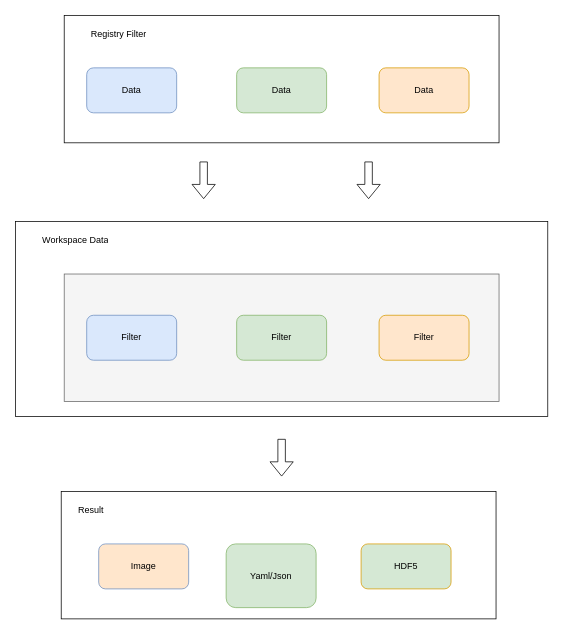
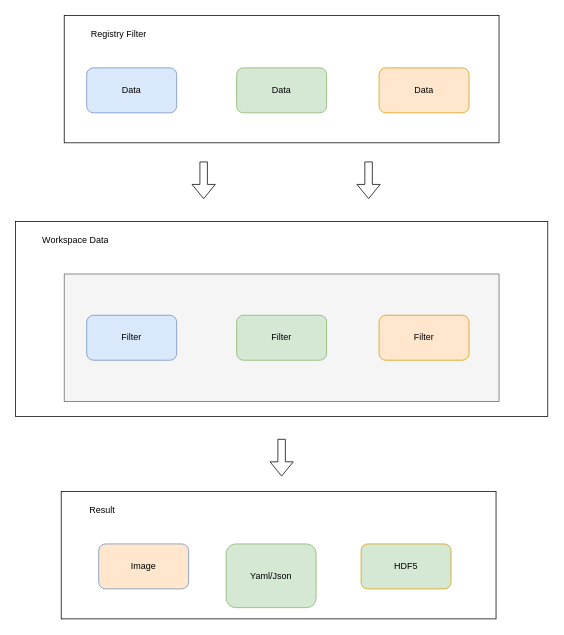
  <mxCell id="0" />
  <mxCell id="1" parent="0" />
  <mxCell id="2" value="" style="group" vertex="1" connectable="0" parent="1"><mxGeometry x="85" y="20" width="580" height="170" as="geometry" /></mxCell>
  <mxCell id="3" value="" style="rounded=0;whiteSpace=wrap;html=1;" vertex="1" parent="2"><mxGeometry width="580" height="170" as="geometry" /></mxCell>
  <mxCell id="4" value="Registry Filter" style="text;strokeColor=none;fillColor=none;align=left;verticalAlign=middle;spacingLeft=4;spacingRight=4;overflow=hidden;points=[[0,0.5],[1,0.5]];portConstraint=eastwest;rotatable=0;whiteSpace=wrap;html=1;" vertex="1" parent="2"><mxGeometry x="30" y="10" width="160" height="30" as="geometry" /></mxCell>
  <mxCell id="5" value="Data" style="rounded=1;whiteSpace=wrap;html=1;fillColor=#dae8fc;strokeColor=#6c8ebf;" vertex="1" parent="2"><mxGeometry x="30" y="70" width="120" height="60" as="geometry" /></mxCell>
  <mxCell id="6" value="Data" style="rounded=1;whiteSpace=wrap;html=1;fillColor=#d5e8d4;strokeColor=#82b366;" vertex="1" parent="2"><mxGeometry x="230" y="70" width="120" height="60" as="geometry" /></mxCell>
  <mxCell id="7" value="Data" style="rounded=1;whiteSpace=wrap;html=1;fillColor=#ffe6cc;strokeColor=#d79b00;" vertex="1" parent="2"><mxGeometry x="420" y="70" width="120" height="60" as="geometry" /></mxCell>
  <mxCell id="8" value="" style="group" vertex="1" connectable="0" parent="1"><mxGeometry x="20" y="295" width="710" height="260" as="geometry" /></mxCell>
  <mxCell id="9" value="" style="rounded=0;whiteSpace=wrap;html=1;" vertex="1" parent="8"><mxGeometry width="710" height="260" as="geometry" /></mxCell>
  <mxCell id="10" value="" style="group" vertex="1" connectable="0" parent="8"><mxGeometry x="65" y="70" width="580" height="170" as="geometry" /></mxCell>
  <mxCell id="11" value="" style="rounded=0;whiteSpace=wrap;html=1;fillColor=#f5f5f5;fontColor=#333333;strokeColor=#666666;" vertex="1" parent="10"><mxGeometry width="580" height="170" as="geometry" /></mxCell>
  <mxCell id="12" value="Filter" style="rounded=1;whiteSpace=wrap;html=1;fillColor=#dae8fc;strokeColor=#6c8ebf;" vertex="1" parent="10"><mxGeometry x="30" y="55" width="120" height="60" as="geometry" /></mxCell>
  <mxCell id="13" value="Filter" style="rounded=1;whiteSpace=wrap;html=1;fillColor=#d5e8d4;strokeColor=#82b366;" vertex="1" parent="10"><mxGeometry x="230" y="55" width="120" height="60" as="geometry" /></mxCell>
  <mxCell id="14" value="Filter" style="rounded=1;whiteSpace=wrap;html=1;fillColor=#ffe6cc;strokeColor=#d79b00;" vertex="1" parent="10"><mxGeometry x="420" y="55" width="120" height="60" as="geometry" /></mxCell>
  <mxCell id="15" value="Workspace Data" style="text;strokeColor=none;fillColor=none;align=left;verticalAlign=middle;spacingLeft=4;spacingRight=4;overflow=hidden;points=[[0,0.5],[1,0.5]];portConstraint=eastwest;rotatable=0;whiteSpace=wrap;html=1;" vertex="1" parent="8"><mxGeometry x="30" y="10" width="140" height="30" as="geometry" /></mxCell>
  <mxCell id="16" value="" style="group" vertex="1" connectable="0" parent="1"><mxGeometry x="81" y="655" width="580" height="170" as="geometry" /></mxCell>
  <mxCell id="17" value="" style="rounded=0;whiteSpace=wrap;html=1;" vertex="1" parent="16"><mxGeometry width="580" height="170" as="geometry" /></mxCell>
- <mxCell id="18" value="Result" style="text;html=1;strokeColor=none;fillColor=none;align=center;verticalAlign=middle;whiteSpace=wrap;rounded=0;" vertex="1" parent="16"><mxGeometry x="10" y="10" width="60" height="30" as="geometry" /></mxCell>
+ <mxCell id="18" value="Result" style="text;html=1;strokeColor=none;fillColor=none;align=center;verticalAlign=middle;whiteSpace=wrap;rounded=0;" vertex="1" parent="16"><mxGeometry x="25" y="10" width="60" height="30" as="geometry" /></mxCell>
  <mxCell id="19" value="Image" style="rounded=1;whiteSpace=wrap;html=1;fillColor=#ffe6cc;strokeColor=#6c8ebf;" vertex="1" parent="16"><mxGeometry x="50" y="70" width="120" height="60" as="geometry" /></mxCell>
  <mxCell id="20" value="Yaml/Json" style="rounded=1;whiteSpace=wrap;html=1;fillColor=#d5e8d4;strokeColor=#82b366;" vertex="1" parent="16"><mxGeometry x="220" y="70" width="120" height="85" as="geometry" /></mxCell>
  <mxCell id="21" value="HDF5" style="rounded=1;whiteSpace=wrap;html=1;fillColor=#d5e8d4;strokeColor=#d79b00;" vertex="1" parent="16"><mxGeometry x="400" y="70" width="120" height="60" as="geometry" /></mxCell>
  <mxCell id="22" value="" style="shape=flexArrow;endArrow=classic;html=1;rounded=0;" edge="1" parent="1"><mxGeometry width="50" height="50" relative="1" as="geometry"><mxPoint x="491" y="215" as="sourcePoint" /><mxPoint x="491" y="265" as="targetPoint" /></mxGeometry></mxCell>
  <mxCell id="23" value="" style="shape=flexArrow;endArrow=classic;html=1;rounded=0;" edge="1" parent="1"><mxGeometry width="50" height="50" relative="1" as="geometry"><mxPoint x="271" y="215" as="sourcePoint" /><mxPoint x="271" y="265" as="targetPoint" /></mxGeometry></mxCell>
  <mxCell id="24" value="" style="shape=flexArrow;endArrow=classic;html=1;rounded=0;" edge="1" parent="1"><mxGeometry width="50" height="50" relative="1" as="geometry"><mxPoint x="375" y="585" as="sourcePoint" /><mxPoint x="375" y="635" as="targetPoint" /></mxGeometry></mxCell>
